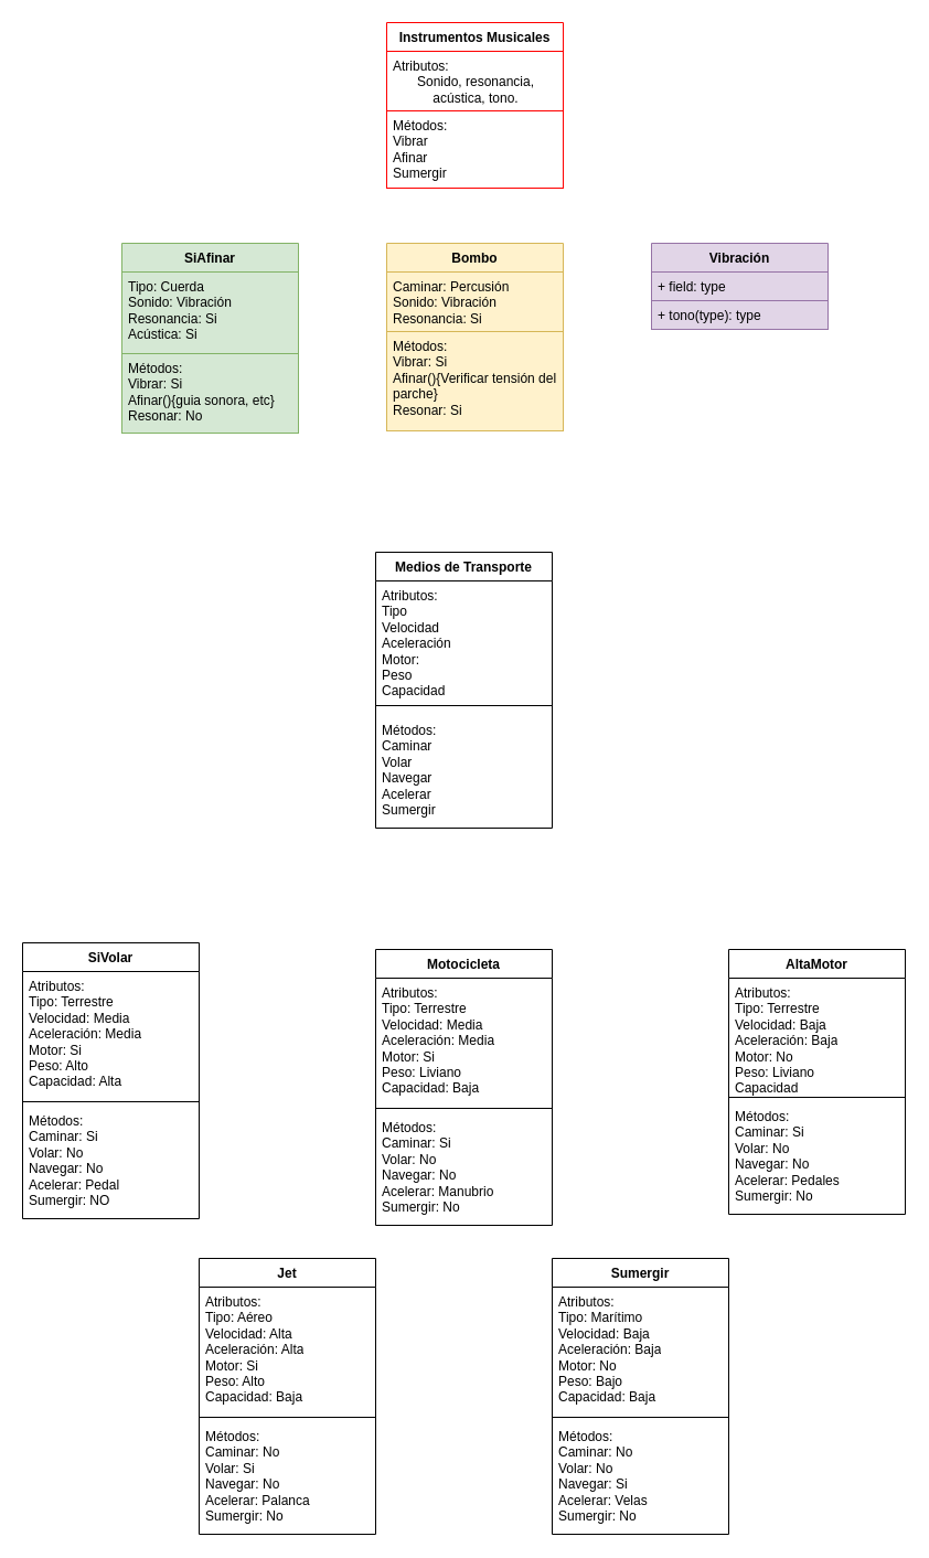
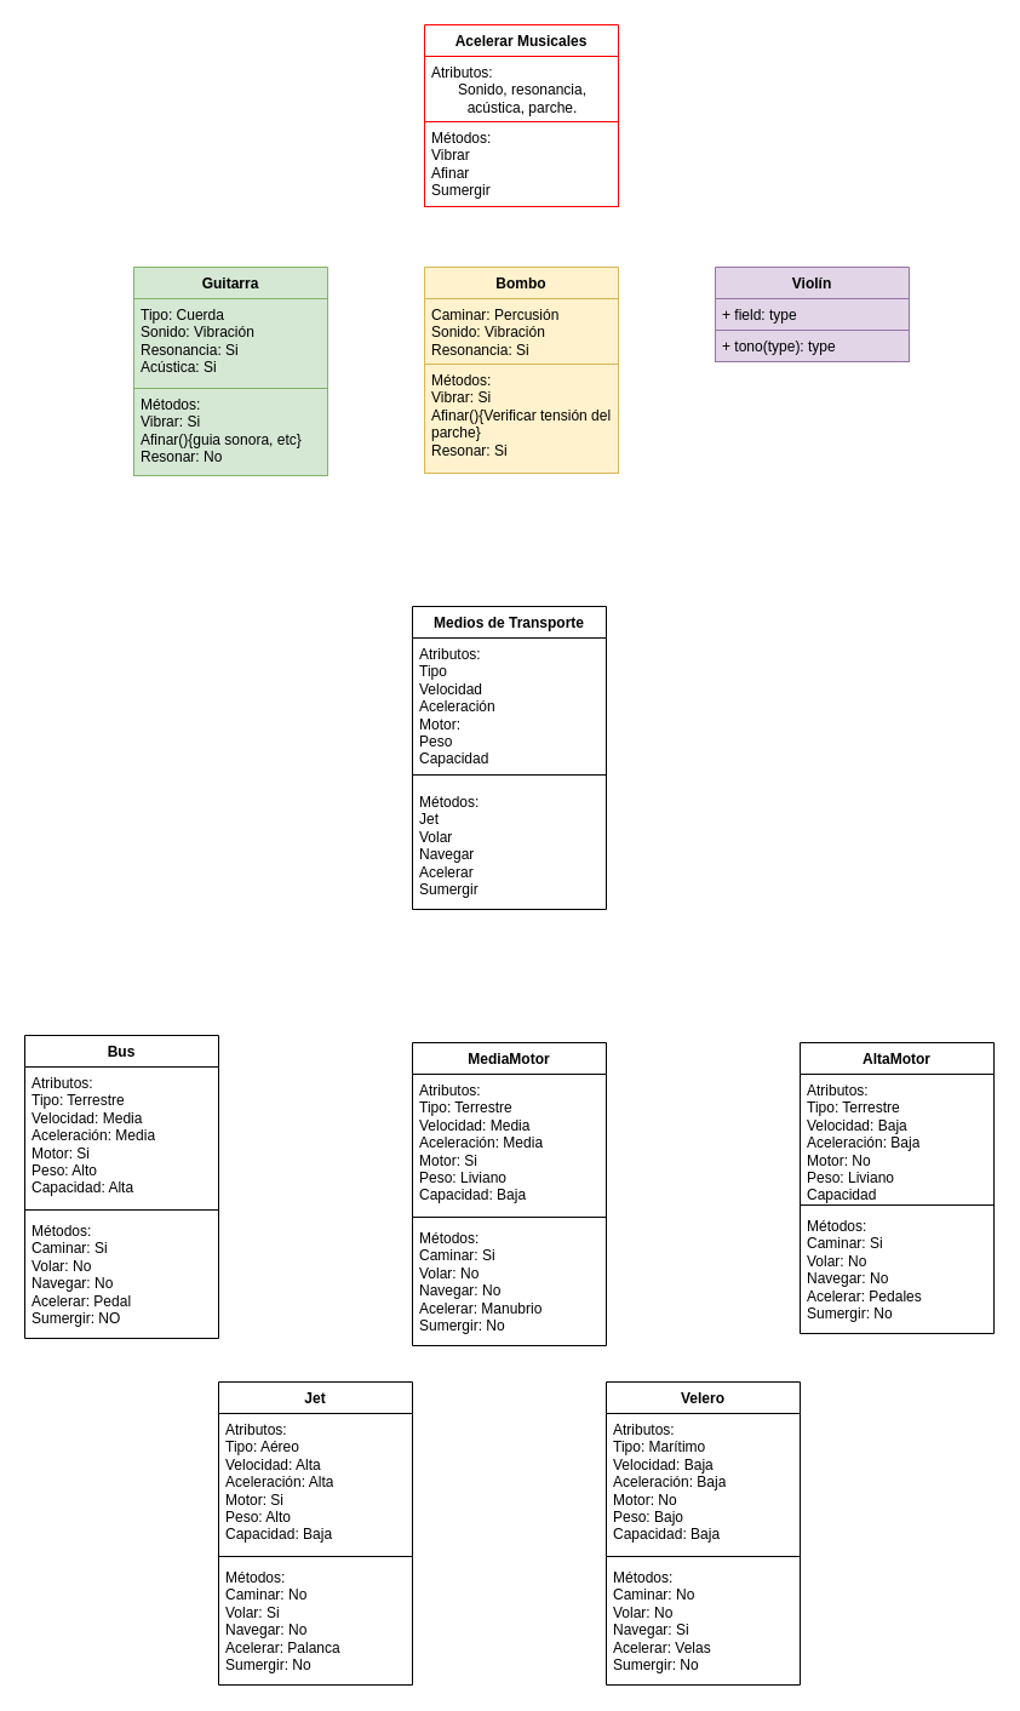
  <mxCell id="0" />
  <mxCell id="1" parent="0" />
- <mxCell id="2" value="SiAfinar" style="swimlane;fontStyle=1;align=center;verticalAlign=top;childLayout=stackLayout;horizontal=1;startSize=26;horizontalStack=0;resizeParent=1;resizeParentMax=0;resizeLast=0;collapsible=1;marginBottom=0;whiteSpace=wrap;html=1;fillColor=#d5e8d4;strokeColor=#82b366;" vertex="1" parent="1"><mxGeometry x="110" y="220" width="160" height="172" as="geometry" /></mxCell>
+ <mxCell id="2" value="Guitarra" style="swimlane;fontStyle=1;align=center;verticalAlign=top;childLayout=stackLayout;horizontal=1;startSize=26;horizontalStack=0;resizeParent=1;resizeParentMax=0;resizeLast=0;collapsible=1;marginBottom=0;whiteSpace=wrap;html=1;fillColor=#d5e8d4;strokeColor=#82b366;" vertex="1" parent="1"><mxGeometry x="110" y="220" width="160" height="172" as="geometry" /></mxCell>
  <mxCell id="3" value="Tipo: Cuerda&lt;br&gt;Sonido: Vibración&lt;br&gt;Resonancia: Si&lt;br&gt;Acústica: Si" style="text;strokeColor=#82b366;fillColor=#d5e8d4;align=left;verticalAlign=top;spacingLeft=4;spacingRight=4;overflow=hidden;rotatable=0;points=[[0,0.5],[1,0.5]];portConstraint=eastwest;whiteSpace=wrap;html=1;" vertex="1" parent="2"><mxGeometry y="26" width="160" height="74" as="geometry" /></mxCell>
  <mxCell id="4" value="Métodos:&lt;br style=&quot;border-color: var(--border-color);&quot;&gt;Vibrar: Si&lt;br style=&quot;border-color: var(--border-color);&quot;&gt;Afinar(){guia sonora, etc}&lt;br style=&quot;border-color: var(--border-color);&quot;&gt;Resonar: No" style="text;strokeColor=#82b366;fillColor=#d5e8d4;align=left;verticalAlign=top;spacingLeft=4;spacingRight=4;overflow=hidden;rotatable=0;points=[[0,0.5],[1,0.5]];portConstraint=eastwest;whiteSpace=wrap;html=1;" vertex="1" parent="2"><mxGeometry y="100" width="160" height="72" as="geometry" /></mxCell>
  <mxCell id="5" value="Bombo" style="swimlane;fontStyle=1;align=center;verticalAlign=top;childLayout=stackLayout;horizontal=1;startSize=26;horizontalStack=0;resizeParent=1;resizeParentMax=0;resizeLast=0;collapsible=1;marginBottom=0;whiteSpace=wrap;html=1;fillColor=#fff2cc;strokeColor=#d6b656;" vertex="1" parent="1"><mxGeometry x="350" y="220" width="160" height="170" as="geometry"><mxRectangle x="-760" y="-760" width="80" height="30" as="alternateBounds" /></mxGeometry></mxCell>
  <mxCell id="6" value="Caminar: Percusión&lt;br style=&quot;border-color: var(--border-color);&quot;&gt;Sonido: Vibración&lt;br style=&quot;border-color: var(--border-color);&quot;&gt;Resonancia: Si" style="text;strokeColor=#d6b656;fillColor=#fff2cc;align=left;verticalAlign=top;spacingLeft=4;spacingRight=4;overflow=hidden;rotatable=0;points=[[0,0.5],[1,0.5]];portConstraint=eastwest;whiteSpace=wrap;html=1;" vertex="1" parent="5"><mxGeometry y="26" width="160" height="54" as="geometry" /></mxCell>
  <mxCell id="7" value="Métodos:&lt;br style=&quot;border-color: var(--border-color);&quot;&gt;Vibrar: Si&lt;br style=&quot;border-color: var(--border-color);&quot;&gt;Afinar(){Verificar tensión del parche}&lt;br style=&quot;border-color: var(--border-color);&quot;&gt;Resonar: Si" style="text;strokeColor=#d6b656;fillColor=#fff2cc;align=left;verticalAlign=top;spacingLeft=4;spacingRight=4;overflow=hidden;rotatable=0;points=[[0,0.5],[1,0.5]];portConstraint=eastwest;whiteSpace=wrap;html=1;" vertex="1" parent="5"><mxGeometry y="80" width="160" height="90" as="geometry" /></mxCell>
- <mxCell id="8" value="Vibración" style="swimlane;fontStyle=1;align=center;verticalAlign=top;childLayout=stackLayout;horizontal=1;startSize=26;horizontalStack=0;resizeParent=1;resizeParentMax=0;resizeLast=0;collapsible=1;marginBottom=0;whiteSpace=wrap;html=1;fillColor=#e1d5e7;strokeColor=#9673a6;" vertex="1" parent="1"><mxGeometry x="590" y="220" width="160" height="78" as="geometry"><mxRectangle x="-680" y="-640" width="90" height="30" as="alternateBounds" /></mxGeometry></mxCell>
+ <mxCell id="8" value="Violín" style="swimlane;fontStyle=1;align=center;verticalAlign=top;childLayout=stackLayout;horizontal=1;startSize=26;horizontalStack=0;resizeParent=1;resizeParentMax=0;resizeLast=0;collapsible=1;marginBottom=0;whiteSpace=wrap;html=1;fillColor=#e1d5e7;strokeColor=#9673a6;" vertex="1" parent="1"><mxGeometry x="590" y="220" width="160" height="78" as="geometry"><mxRectangle x="-680" y="-640" width="90" height="30" as="alternateBounds" /></mxGeometry></mxCell>
  <mxCell id="9" value="+ field: type" style="text;strokeColor=#9673a6;fillColor=#e1d5e7;align=left;verticalAlign=top;spacingLeft=4;spacingRight=4;overflow=hidden;rotatable=0;points=[[0,0.5],[1,0.5]];portConstraint=eastwest;whiteSpace=wrap;html=1;" vertex="1" parent="8"><mxGeometry y="26" width="160" height="26" as="geometry" /></mxCell>
  <mxCell id="10" value="+ tono(type): type" style="text;strokeColor=#9673a6;fillColor=#e1d5e7;align=left;verticalAlign=top;spacingLeft=4;spacingRight=4;overflow=hidden;rotatable=0;points=[[0,0.5],[1,0.5]];portConstraint=eastwest;whiteSpace=wrap;html=1;" vertex="1" parent="8"><mxGeometry y="52" width="160" height="26" as="geometry" /></mxCell>
- <mxCell id="11" value="Instrumentos Musicales" style="swimlane;fontStyle=1;align=center;verticalAlign=top;childLayout=stackLayout;horizontal=1;startSize=26;horizontalStack=0;resizeParent=1;resizeParentMax=0;resizeLast=0;collapsible=1;marginBottom=0;whiteSpace=wrap;html=1;strokeColor=#FF0000;" vertex="1" parent="1"><mxGeometry x="350" y="20" width="160" height="150" as="geometry" /></mxCell>
- <mxCell id="12" value="Atributos:&amp;nbsp;&lt;br&gt;&lt;div style=&quot;text-align: center;&quot;&gt;&lt;span style=&quot;background-color: initial;&quot;&gt;Sonido, resonancia, acústica, tono.&lt;/span&gt;&lt;/div&gt;" style="text;strokeColor=#FF0000;fillColor=none;align=left;verticalAlign=top;spacingLeft=4;spacingRight=4;overflow=hidden;rotatable=0;points=[[0,0.5],[1,0.5]];portConstraint=eastwest;whiteSpace=wrap;html=1;" vertex="1" parent="11"><mxGeometry y="26" width="160" height="54" as="geometry" /></mxCell>
+ <mxCell id="11" value="Acelerar Musicales" style="swimlane;fontStyle=1;align=center;verticalAlign=top;childLayout=stackLayout;horizontal=1;startSize=26;horizontalStack=0;resizeParent=1;resizeParentMax=0;resizeLast=0;collapsible=1;marginBottom=0;whiteSpace=wrap;html=1;strokeColor=#FF0000;" vertex="1" parent="1"><mxGeometry x="350" y="20" width="160" height="150" as="geometry" /></mxCell>
+ <mxCell id="12" value="Atributos:&amp;nbsp;&lt;br&gt;&lt;div style=&quot;text-align: center;&quot;&gt;&lt;span style=&quot;background-color: initial;&quot;&gt;Sonido, resonancia, acústica, parche.&lt;/span&gt;&lt;/div&gt;" style="text;strokeColor=#FF0000;fillColor=none;align=left;verticalAlign=top;spacingLeft=4;spacingRight=4;overflow=hidden;rotatable=0;points=[[0,0.5],[1,0.5]];portConstraint=eastwest;whiteSpace=wrap;html=1;" vertex="1" parent="11"><mxGeometry y="26" width="160" height="54" as="geometry" /></mxCell>
  <mxCell id="13" value="Métodos:&lt;br&gt;Vibrar&lt;br&gt;Afinar&lt;br&gt;Sumergir" style="text;strokeColor=#FF0000;fillColor=none;align=left;verticalAlign=top;spacingLeft=4;spacingRight=4;overflow=hidden;rotatable=0;points=[[0,0.5],[1,0.5]];portConstraint=eastwest;whiteSpace=wrap;html=1;" vertex="1" parent="11"><mxGeometry y="80" width="160" height="70" as="geometry" /></mxCell>
  <mxCell id="14" value="Medios de Transporte" style="swimlane;fontStyle=1;align=center;verticalAlign=top;childLayout=stackLayout;horizontal=1;startSize=26;horizontalStack=0;resizeParent=1;resizeParentMax=0;resizeLast=0;collapsible=1;marginBottom=0;whiteSpace=wrap;html=1;" vertex="1" parent="1"><mxGeometry x="340" y="500" width="160" height="250" as="geometry" /></mxCell>
  <mxCell id="15" value="Atributos:&lt;br&gt;Tipo&lt;br&gt;Velocidad&lt;br&gt;Aceleración&lt;br&gt;Motor:&lt;br&gt;Peso&lt;br&gt;Capacidad" style="text;strokeColor=none;fillColor=none;align=left;verticalAlign=top;spacingLeft=4;spacingRight=4;overflow=hidden;rotatable=0;points=[[0,0.5],[1,0.5]];portConstraint=eastwest;whiteSpace=wrap;html=1;" vertex="1" parent="14"><mxGeometry y="26" width="160" height="104" as="geometry" /></mxCell>
  <mxCell id="16" value="" style="line;strokeWidth=1;fillColor=none;align=left;verticalAlign=middle;spacingTop=-1;spacingLeft=3;spacingRight=3;rotatable=0;labelPosition=right;points=[];portConstraint=eastwest;strokeColor=inherit;" vertex="1" parent="14"><mxGeometry y="130" width="160" height="18" as="geometry" /></mxCell>
- <mxCell id="17" value="Métodos:&lt;br&gt;Caminar&lt;br&gt;Volar&lt;br&gt;Navegar&lt;br&gt;Acelerar&lt;br&gt;Sumergir" style="text;strokeColor=none;fillColor=none;align=left;verticalAlign=top;spacingLeft=4;spacingRight=4;overflow=hidden;rotatable=0;points=[[0,0.5],[1,0.5]];portConstraint=eastwest;whiteSpace=wrap;html=1;" vertex="1" parent="14"><mxGeometry y="148" width="160" height="102" as="geometry" /></mxCell>
- <mxCell id="18" value="SiVolar" style="swimlane;fontStyle=1;align=center;verticalAlign=top;childLayout=stackLayout;horizontal=1;startSize=26;horizontalStack=0;resizeParent=1;resizeParentMax=0;resizeLast=0;collapsible=1;marginBottom=0;whiteSpace=wrap;html=1;" vertex="1" parent="1"><mxGeometry x="20" y="854" width="160" height="250" as="geometry" /></mxCell>
+ <mxCell id="17" value="Métodos:&lt;br&gt;Jet&lt;br&gt;Volar&lt;br&gt;Navegar&lt;br&gt;Acelerar&lt;br&gt;Sumergir" style="text;strokeColor=none;fillColor=none;align=left;verticalAlign=top;spacingLeft=4;spacingRight=4;overflow=hidden;rotatable=0;points=[[0,0.5],[1,0.5]];portConstraint=eastwest;whiteSpace=wrap;html=1;" vertex="1" parent="14"><mxGeometry y="148" width="160" height="102" as="geometry" /></mxCell>
+ <mxCell id="18" value="Bus" style="swimlane;fontStyle=1;align=center;verticalAlign=top;childLayout=stackLayout;horizontal=1;startSize=26;horizontalStack=0;resizeParent=1;resizeParentMax=0;resizeLast=0;collapsible=1;marginBottom=0;whiteSpace=wrap;html=1;" vertex="1" parent="1"><mxGeometry x="20" y="854" width="160" height="250" as="geometry" /></mxCell>
  <mxCell id="19" value="Atributos:&lt;br style=&quot;border-color: var(--border-color);&quot;&gt;Tipo: Terrestre&lt;br style=&quot;border-color: var(--border-color);&quot;&gt;Velocidad: Media&amp;nbsp;&lt;br style=&quot;border-color: var(--border-color);&quot;&gt;Aceleración: Media&lt;br style=&quot;border-color: var(--border-color);&quot;&gt;Motor: Si&lt;br&gt;Peso: Alto&lt;br style=&quot;border-color: var(--border-color);&quot;&gt;Capacidad: Alta" style="text;strokeColor=none;fillColor=none;align=left;verticalAlign=top;spacingLeft=4;spacingRight=4;overflow=hidden;rotatable=0;points=[[0,0.5],[1,0.5]];portConstraint=eastwest;whiteSpace=wrap;html=1;" vertex="1" parent="18"><mxGeometry y="26" width="160" height="114" as="geometry" /></mxCell>
  <mxCell id="20" value="" style="line;strokeWidth=1;fillColor=none;align=left;verticalAlign=middle;spacingTop=-1;spacingLeft=3;spacingRight=3;rotatable=0;labelPosition=right;points=[];portConstraint=eastwest;strokeColor=inherit;" vertex="1" parent="18"><mxGeometry y="140" width="160" height="8" as="geometry" /></mxCell>
  <mxCell id="21" value="Métodos:&lt;br style=&quot;border-color: var(--border-color);&quot;&gt;Caminar: Si&lt;br style=&quot;border-color: var(--border-color);&quot;&gt;Volar: No&lt;br style=&quot;border-color: var(--border-color);&quot;&gt;Navegar: No&lt;br style=&quot;border-color: var(--border-color);&quot;&gt;Acelerar: Pedal&lt;br style=&quot;border-color: var(--border-color);&quot;&gt;Sumergir: NO" style="text;strokeColor=none;fillColor=none;align=left;verticalAlign=top;spacingLeft=4;spacingRight=4;overflow=hidden;rotatable=0;points=[[0,0.5],[1,0.5]];portConstraint=eastwest;whiteSpace=wrap;html=1;" vertex="1" parent="18"><mxGeometry y="148" width="160" height="102" as="geometry" /></mxCell>
- <mxCell id="22" value="Motocicleta" style="swimlane;fontStyle=1;align=center;verticalAlign=top;childLayout=stackLayout;horizontal=1;startSize=26;horizontalStack=0;resizeParent=1;resizeParentMax=0;resizeLast=0;collapsible=1;marginBottom=0;whiteSpace=wrap;html=1;" vertex="1" parent="1"><mxGeometry x="340" y="860" width="160" height="250" as="geometry" /></mxCell>
+ <mxCell id="22" value="MediaMotor" style="swimlane;fontStyle=1;align=center;verticalAlign=top;childLayout=stackLayout;horizontal=1;startSize=26;horizontalStack=0;resizeParent=1;resizeParentMax=0;resizeLast=0;collapsible=1;marginBottom=0;whiteSpace=wrap;html=1;" vertex="1" parent="1"><mxGeometry x="340" y="860" width="160" height="250" as="geometry" /></mxCell>
  <mxCell id="23" value="Atributos:&lt;br style=&quot;border-color: var(--border-color);&quot;&gt;Tipo: Terrestre&lt;br&gt;Velocidad: Media&lt;br style=&quot;border-color: var(--border-color);&quot;&gt;Aceleración: Media&lt;br style=&quot;border-color: var(--border-color);&quot;&gt;Motor: Si&lt;br style=&quot;border-color: var(--border-color);&quot;&gt;Peso: Liviano&lt;br style=&quot;border-color: var(--border-color);&quot;&gt;Capacidad: Baja" style="text;strokeColor=none;fillColor=none;align=left;verticalAlign=top;spacingLeft=4;spacingRight=4;overflow=hidden;rotatable=0;points=[[0,0.5],[1,0.5]];portConstraint=eastwest;whiteSpace=wrap;html=1;" vertex="1" parent="22"><mxGeometry y="26" width="160" height="114" as="geometry" /></mxCell>
  <mxCell id="24" value="" style="line;strokeWidth=1;fillColor=none;align=left;verticalAlign=middle;spacingTop=-1;spacingLeft=3;spacingRight=3;rotatable=0;labelPosition=right;points=[];portConstraint=eastwest;strokeColor=inherit;" vertex="1" parent="22"><mxGeometry y="140" width="160" height="8" as="geometry" /></mxCell>
  <mxCell id="25" value="Métodos:&lt;br style=&quot;border-color: var(--border-color);&quot;&gt;Caminar: Si&lt;br style=&quot;border-color: var(--border-color);&quot;&gt;Volar: No&lt;br style=&quot;border-color: var(--border-color);&quot;&gt;Navegar: No&lt;br style=&quot;border-color: var(--border-color);&quot;&gt;Acelerar: Manubrio&lt;br style=&quot;border-color: var(--border-color);&quot;&gt;Sumergir: No" style="text;strokeColor=none;fillColor=none;align=left;verticalAlign=top;spacingLeft=4;spacingRight=4;overflow=hidden;rotatable=0;points=[[0,0.5],[1,0.5]];portConstraint=eastwest;whiteSpace=wrap;html=1;" vertex="1" parent="22"><mxGeometry y="148" width="160" height="102" as="geometry" /></mxCell>
  <mxCell id="26" value="AltaMotor" style="swimlane;fontStyle=1;align=center;verticalAlign=top;childLayout=stackLayout;horizontal=1;startSize=26;horizontalStack=0;resizeParent=1;resizeParentMax=0;resizeLast=0;collapsible=1;marginBottom=0;whiteSpace=wrap;html=1;" vertex="1" parent="1"><mxGeometry x="660" y="860" width="160" height="240" as="geometry" /></mxCell>
  <mxCell id="27" value="Atributos:&lt;br style=&quot;border-color: var(--border-color);&quot;&gt;Tipo: Terrestre&lt;br style=&quot;border-color: var(--border-color);&quot;&gt;Velocidad: Baja&lt;br style=&quot;border-color: var(--border-color);&quot;&gt;Aceleración: Baja&lt;br style=&quot;border-color: var(--border-color);&quot;&gt;Motor: No&lt;br style=&quot;border-color: var(--border-color);&quot;&gt;Peso: Liviano&lt;br style=&quot;border-color: var(--border-color);&quot;&gt;Capacidad" style="text;strokeColor=none;fillColor=none;align=left;verticalAlign=top;spacingLeft=4;spacingRight=4;overflow=hidden;rotatable=0;points=[[0,0.5],[1,0.5]];portConstraint=eastwest;whiteSpace=wrap;html=1;" vertex="1" parent="26"><mxGeometry y="26" width="160" height="104" as="geometry" /></mxCell>
  <mxCell id="28" value="" style="line;strokeWidth=1;fillColor=none;align=left;verticalAlign=middle;spacingTop=-1;spacingLeft=3;spacingRight=3;rotatable=0;labelPosition=right;points=[];portConstraint=eastwest;strokeColor=inherit;" vertex="1" parent="26"><mxGeometry y="130" width="160" height="8" as="geometry" /></mxCell>
  <mxCell id="29" value="Métodos:&lt;br style=&quot;border-color: var(--border-color);&quot;&gt;Caminar: Si&lt;br style=&quot;border-color: var(--border-color);&quot;&gt;Volar: No&lt;br style=&quot;border-color: var(--border-color);&quot;&gt;Navegar: No&lt;br style=&quot;border-color: var(--border-color);&quot;&gt;Acelerar: Pedales&lt;br style=&quot;border-color: var(--border-color);&quot;&gt;Sumergir: No" style="text;strokeColor=none;fillColor=none;align=left;verticalAlign=top;spacingLeft=4;spacingRight=4;overflow=hidden;rotatable=0;points=[[0,0.5],[1,0.5]];portConstraint=eastwest;whiteSpace=wrap;html=1;" vertex="1" parent="26"><mxGeometry y="138" width="160" height="102" as="geometry" /></mxCell>
  <mxCell id="30" value="Jet" style="swimlane;fontStyle=1;align=center;verticalAlign=top;childLayout=stackLayout;horizontal=1;startSize=26;horizontalStack=0;resizeParent=1;resizeParentMax=0;resizeLast=0;collapsible=1;marginBottom=0;whiteSpace=wrap;html=1;" vertex="1" parent="1"><mxGeometry x="180" y="1140" width="160" height="250" as="geometry" /></mxCell>
  <mxCell id="31" value="Atributos:&lt;br style=&quot;border-color: var(--border-color);&quot;&gt;Tipo: Aéreo&lt;br style=&quot;border-color: var(--border-color);&quot;&gt;Velocidad: Alta&lt;br style=&quot;border-color: var(--border-color);&quot;&gt;Aceleración: Alta&lt;br style=&quot;border-color: var(--border-color);&quot;&gt;Motor: Si&lt;br style=&quot;border-color: var(--border-color);&quot;&gt;Peso: Alto&lt;br style=&quot;border-color: var(--border-color);&quot;&gt;Capacidad: Baja" style="text;strokeColor=none;fillColor=none;align=left;verticalAlign=top;spacingLeft=4;spacingRight=4;overflow=hidden;rotatable=0;points=[[0,0.5],[1,0.5]];portConstraint=eastwest;whiteSpace=wrap;html=1;" vertex="1" parent="30"><mxGeometry y="26" width="160" height="114" as="geometry" /></mxCell>
  <mxCell id="32" value="" style="line;strokeWidth=1;fillColor=none;align=left;verticalAlign=middle;spacingTop=-1;spacingLeft=3;spacingRight=3;rotatable=0;labelPosition=right;points=[];portConstraint=eastwest;strokeColor=inherit;" vertex="1" parent="30"><mxGeometry y="140" width="160" height="8" as="geometry" /></mxCell>
  <mxCell id="33" value="Métodos:&lt;br style=&quot;border-color: var(--border-color);&quot;&gt;Caminar: No&lt;br style=&quot;border-color: var(--border-color);&quot;&gt;Volar: Si&lt;br style=&quot;border-color: var(--border-color);&quot;&gt;Navegar: No&lt;br style=&quot;border-color: var(--border-color);&quot;&gt;Acelerar: Palanca&lt;br style=&quot;border-color: var(--border-color);&quot;&gt;Sumergir: No" style="text;strokeColor=none;fillColor=none;align=left;verticalAlign=top;spacingLeft=4;spacingRight=4;overflow=hidden;rotatable=0;points=[[0,0.5],[1,0.5]];portConstraint=eastwest;whiteSpace=wrap;html=1;" vertex="1" parent="30"><mxGeometry y="148" width="160" height="102" as="geometry" /></mxCell>
- <mxCell id="34" value="Sumergir" style="swimlane;fontStyle=1;align=center;verticalAlign=top;childLayout=stackLayout;horizontal=1;startSize=26;horizontalStack=0;resizeParent=1;resizeParentMax=0;resizeLast=0;collapsible=1;marginBottom=0;whiteSpace=wrap;html=1;" vertex="1" parent="1"><mxGeometry x="500" y="1140" width="160" height="250" as="geometry" /></mxCell>
+ <mxCell id="34" value="Velero" style="swimlane;fontStyle=1;align=center;verticalAlign=top;childLayout=stackLayout;horizontal=1;startSize=26;horizontalStack=0;resizeParent=1;resizeParentMax=0;resizeLast=0;collapsible=1;marginBottom=0;whiteSpace=wrap;html=1;" vertex="1" parent="1"><mxGeometry x="500" y="1140" width="160" height="250" as="geometry" /></mxCell>
  <mxCell id="35" value="Atributos:&lt;br style=&quot;border-color: var(--border-color);&quot;&gt;Tipo: Marítimo&lt;br style=&quot;border-color: var(--border-color);&quot;&gt;Velocidad: Baja&lt;br style=&quot;border-color: var(--border-color);&quot;&gt;Aceleración: Baja&lt;br style=&quot;border-color: var(--border-color);&quot;&gt;Motor: No&lt;br style=&quot;border-color: var(--border-color);&quot;&gt;Peso: Bajo&lt;br style=&quot;border-color: var(--border-color);&quot;&gt;Capacidad: Baja" style="text;strokeColor=none;fillColor=none;align=left;verticalAlign=top;spacingLeft=4;spacingRight=4;overflow=hidden;rotatable=0;points=[[0,0.5],[1,0.5]];portConstraint=eastwest;whiteSpace=wrap;html=1;" vertex="1" parent="34"><mxGeometry y="26" width="160" height="114" as="geometry" /></mxCell>
  <mxCell id="36" value="" style="line;strokeWidth=1;fillColor=none;align=left;verticalAlign=middle;spacingTop=-1;spacingLeft=3;spacingRight=3;rotatable=0;labelPosition=right;points=[];portConstraint=eastwest;strokeColor=inherit;" vertex="1" parent="34"><mxGeometry y="140" width="160" height="8" as="geometry" /></mxCell>
  <mxCell id="37" value="Métodos:&lt;br style=&quot;border-color: var(--border-color);&quot;&gt;Caminar: No&lt;br style=&quot;border-color: var(--border-color);&quot;&gt;Volar: No&lt;br style=&quot;border-color: var(--border-color);&quot;&gt;Navegar: Si&lt;br style=&quot;border-color: var(--border-color);&quot;&gt;Acelerar: Velas&lt;br style=&quot;border-color: var(--border-color);&quot;&gt;Sumergir: No" style="text;strokeColor=none;fillColor=none;align=left;verticalAlign=top;spacingLeft=4;spacingRight=4;overflow=hidden;rotatable=0;points=[[0,0.5],[1,0.5]];portConstraint=eastwest;whiteSpace=wrap;html=1;" vertex="1" parent="34"><mxGeometry y="148" width="160" height="102" as="geometry" /></mxCell>
